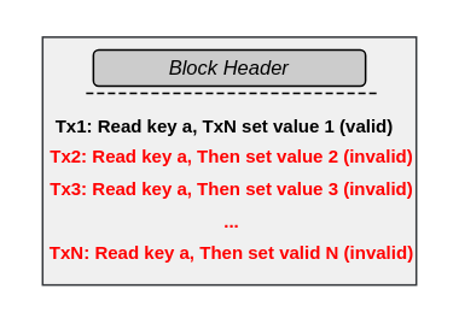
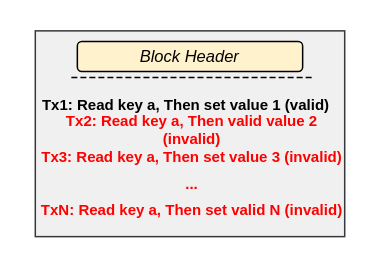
  <mxCell id="0" />
  <mxCell id="1" parent="0" />
  <mxCell id="2" value="" style="rounded=0;whiteSpace=wrap;html=1;fillColor=#F0F0F0;strokeColor=#36393d;" parent="1" vertex="1"><mxGeometry x="23" y="20" width="206" height="137" as="geometry" /></mxCell>
- <mxCell id="3" value="&lt;i&gt;Block Header&lt;/i&gt;" style="rounded=1;whiteSpace=wrap;html=1;fontSize=11;fillColor=#CCCCCC;strokeColor=#000000;" parent="1" vertex="1"><mxGeometry x="51" y="27" width="150" height="20" as="geometry" /></mxCell>
+ <mxCell id="3" value="&lt;i&gt;Block Header&lt;/i&gt;" style="rounded=1;whiteSpace=wrap;html=1;fontSize=11;fillColor=#fff2cc;strokeColor=#000000;" parent="1" vertex="1"><mxGeometry x="51" y="27" width="150" height="20" as="geometry" /></mxCell>
  <mxCell id="4" value="" style="endArrow=none;dashed=1;html=1;rounded=0;fontColor=#000000;shape=link;sketch=0;width=0;" parent="1" edge="1"><mxGeometry width="50" height="50" relative="1" as="geometry"><mxPoint x="207" y="51" as="sourcePoint" /><mxPoint x="47" y="51" as="targetPoint" /></mxGeometry></mxCell>
- <mxCell id="5" value="&lt;font style=&quot;font-size: 10px;&quot;&gt;&lt;b&gt;Tx1: Read key a, TxN set value 1 (valid)&lt;/b&gt;&lt;br&gt;&lt;/font&gt;" style="text;html=1;strokeColor=none;fillColor=none;align=center;verticalAlign=middle;whiteSpace=wrap;rounded=0;fontSize=8;" parent="1" vertex="1"><mxGeometry x="20" y="54" width="207" height="30" as="geometry" /></mxCell>
- <mxCell id="6" value="&lt;font style=&quot;font-size: 10px;&quot;&gt;&lt;b&gt;&lt;font color=&quot;#ff0000&quot;&gt;Tx2: Read key a, Then set value 2 (invalid)&lt;/font&gt;&lt;/b&gt;&lt;br&gt;&lt;/font&gt;" style="text;html=1;strokeColor=none;fillColor=none;align=center;verticalAlign=middle;whiteSpace=wrap;rounded=0;fontSize=8;" parent="1" vertex="1"><mxGeometry x="24" y="71" width="207" height="30" as="geometry" /></mxCell>
+ <mxCell id="5" value="&lt;font style=&quot;font-size: 10px;&quot;&gt;&lt;b&gt;Tx1: Read key a, Then set value 1 (valid)&lt;/b&gt;&lt;br&gt;&lt;/font&gt;" style="text;html=1;strokeColor=none;fillColor=none;align=center;verticalAlign=middle;whiteSpace=wrap;rounded=0;fontSize=8;" parent="1" vertex="1"><mxGeometry x="20" y="54" width="207" height="30" as="geometry" /></mxCell>
+ <mxCell id="6" value="&lt;font style=&quot;font-size: 10px;&quot;&gt;&lt;b&gt;&lt;font color=&quot;#ff0000&quot;&gt;Tx2: Read key a, Then valid value 2 (invalid)&lt;/font&gt;&lt;/b&gt;&lt;br&gt;&lt;/font&gt;" style="text;html=1;strokeColor=none;fillColor=none;align=center;verticalAlign=middle;whiteSpace=wrap;rounded=0;fontSize=8;" parent="1" vertex="1"><mxGeometry x="24" y="71" width="207" height="30" as="geometry" /></mxCell>
  <mxCell id="7" value="&lt;font style=&quot;font-size: 10px;&quot;&gt;&lt;b&gt;&lt;font color=&quot;#ff0000&quot;&gt;Tx3: Read key a, Then set value 3 (invalid)&lt;/font&gt;&lt;/b&gt;&lt;br&gt;&lt;/font&gt;" style="text;html=1;strokeColor=none;fillColor=none;align=center;verticalAlign=middle;whiteSpace=wrap;rounded=0;fontSize=8;" parent="1" vertex="1"><mxGeometry x="24" y="89" width="207" height="30" as="geometry" /></mxCell>
  <mxCell id="8" value="&lt;font style=&quot;font-size: 10px;&quot;&gt;&lt;b&gt;&lt;font color=&quot;#ff0000&quot;&gt;...&lt;/font&gt;&lt;/b&gt;&lt;br&gt;&lt;/font&gt;" style="text;html=1;strokeColor=none;fillColor=none;align=center;verticalAlign=middle;whiteSpace=wrap;rounded=0;fontSize=8;" vertex="1" parent="1"><mxGeometry x="24" y="107" width="207" height="30" as="geometry" /></mxCell>
  <mxCell id="9" value="&lt;font style=&quot;font-size: 10px;&quot;&gt;&lt;b&gt;&lt;font color=&quot;#ff0000&quot;&gt;TxN: Read key a, Then set valid N (invalid)&lt;/font&gt;&lt;/b&gt;&lt;br&gt;&lt;/font&gt;" style="text;html=1;strokeColor=none;fillColor=none;align=center;verticalAlign=middle;whiteSpace=wrap;rounded=0;fontSize=8;" vertex="1" parent="1"><mxGeometry x="24" y="124" width="207" height="30" as="geometry" /></mxCell>
